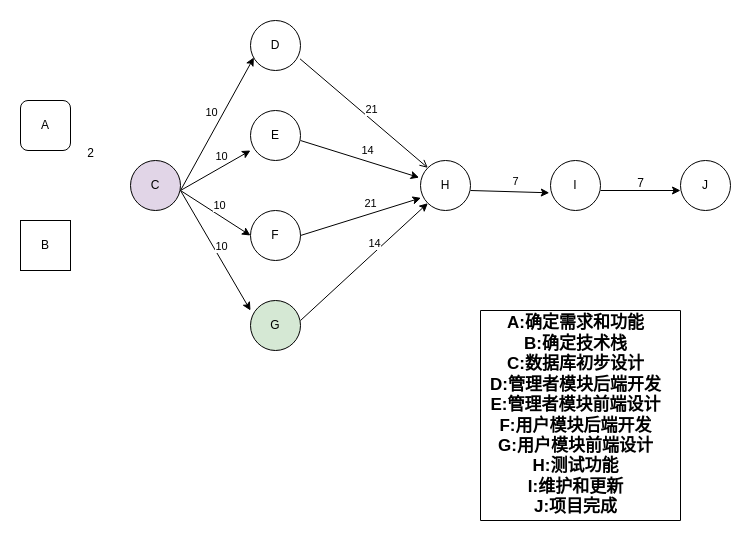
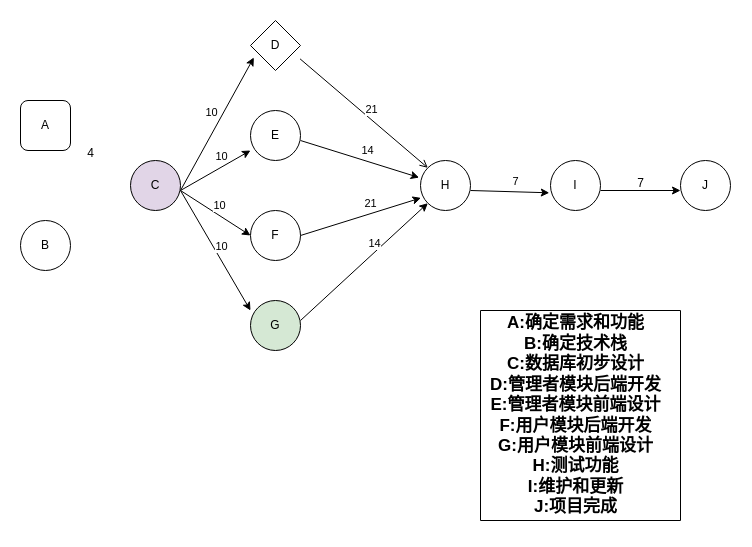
  <mxCell id="0" />
  <mxCell id="1" parent="0" />
  <mxCell id="2" value="A" style="whiteSpace=wrap;html=1;aspect=fixed;rounded=1;" vertex="1" parent="1"><mxGeometry x="20" y="100" width="50" height="50" as="geometry" /></mxCell>
- <mxCell id="3" value="B" style="whiteSpace=wrap;html=1;aspect=fixed;rounded=0;" vertex="1" parent="1"><mxGeometry x="20" y="220" width="50" height="50" as="geometry" /></mxCell>
+ <mxCell id="3" value="B" style="ellipse;whiteSpace=wrap;html=1;aspect=fixed;" vertex="1" parent="1"><mxGeometry x="20" y="220" width="50" height="50" as="geometry" /></mxCell>
  <mxCell id="4" value="C" style="ellipse;whiteSpace=wrap;html=1;aspect=fixed;fillColor=#e1d5e7;" vertex="1" parent="1"><mxGeometry x="130" y="160" width="50" height="50" as="geometry" /></mxCell>
- <mxCell id="5" value="D" style="ellipse;whiteSpace=wrap;html=1;aspect=fixed;" vertex="1" parent="1"><mxGeometry x="250" y="20" width="50" height="50" as="geometry" /></mxCell>
+ <mxCell id="5" value="D" style="rhombus;whiteSpace=wrap;html=1;aspect=fixed;" vertex="1" parent="1"><mxGeometry x="250" y="20" width="50" height="50" as="geometry" /></mxCell>
  <mxCell id="6" value="E" style="ellipse;whiteSpace=wrap;html=1;aspect=fixed;" vertex="1" parent="1"><mxGeometry x="250" y="110" width="50" height="50" as="geometry" /></mxCell>
  <mxCell id="7" value="F" style="ellipse;whiteSpace=wrap;html=1;aspect=fixed;" vertex="1" parent="1"><mxGeometry x="250" y="210" width="50" height="50" as="geometry" /></mxCell>
  <mxCell id="8" value="G" style="ellipse;whiteSpace=wrap;html=1;aspect=fixed;fillColor=#d5e8d4;" vertex="1" parent="1"><mxGeometry x="250" y="300" width="50" height="50" as="geometry" /></mxCell>
  <mxCell id="9" value="H" style="ellipse;whiteSpace=wrap;html=1;aspect=fixed;" vertex="1" parent="1"><mxGeometry x="420" y="160" width="50" height="50" as="geometry" /></mxCell>
  <mxCell id="10" value="I" style="ellipse;whiteSpace=wrap;html=1;aspect=fixed;" vertex="1" parent="1"><mxGeometry x="550" y="160" width="50" height="50" as="geometry" /></mxCell>
  <mxCell id="11" value="" style="endArrow=classic;html=1;rounded=0;entryX=0.067;entryY=0.74;entryDx=0;entryDy=0;entryPerimeter=0;" edge="1" parent="1" target="5"><mxGeometry relative="1" as="geometry"><mxPoint x="180" y="190" as="sourcePoint" /><mxPoint x="250" y="220" as="targetPoint" /><Array as="points" /></mxGeometry></mxCell>
  <mxCell id="12" value="10" style="edgeLabel;html=1;align=center;verticalAlign=middle;resizable=0;points=[];" vertex="1" connectable="0" parent="11"><mxGeometry x="0.133" y="-2" relative="1" as="geometry"><mxPoint x="-13" y="-4" as="offset" /></mxGeometry></mxCell>
  <mxCell id="13" value="" style="endArrow=classic;html=1;rounded=0;entryX=0;entryY=0.5;entryDx=0;entryDy=0;" edge="1" parent="1" target="7"><mxGeometry relative="1" as="geometry"><mxPoint x="180" y="190" as="sourcePoint" /><mxPoint x="250" y="220" as="targetPoint" /><Array as="points" /></mxGeometry></mxCell>
  <mxCell id="14" value="10" style="edgeLabel;html=1;align=center;verticalAlign=middle;resizable=0;points=[];" vertex="1" connectable="0" parent="13"><mxGeometry x="0.133" y="-2" relative="1" as="geometry"><mxPoint y="-13" as="offset" /></mxGeometry></mxCell>
  <mxCell id="15" value="" style="endArrow=classic;html=1;rounded=0;entryX=0;entryY=0.8;entryDx=0;entryDy=0;entryPerimeter=0;" edge="1" parent="1" target="6"><mxGeometry relative="1" as="geometry"><mxPoint x="180" y="190" as="sourcePoint" /><mxPoint x="250" y="220" as="targetPoint" /><Array as="points" /></mxGeometry></mxCell>
  <mxCell id="16" value="10" style="edgeLabel;html=1;align=center;verticalAlign=middle;resizable=0;points=[];" vertex="1" connectable="0" parent="15"><mxGeometry x="0.133" y="-2" relative="1" as="geometry"><mxPoint y="-13" as="offset" /></mxGeometry></mxCell>
  <mxCell id="17" value="" style="endArrow=classic;html=1;rounded=0;entryX=0;entryY=0.2;entryDx=0;entryDy=0;entryPerimeter=0;" edge="1" parent="1" target="8"><mxGeometry relative="1" as="geometry"><mxPoint x="180" y="190" as="sourcePoint" /><mxPoint x="250" y="225" as="targetPoint" /><Array as="points" /></mxGeometry></mxCell>
  <mxCell id="18" value="10" style="edgeLabel;html=1;align=center;verticalAlign=middle;resizable=0;points=[];" vertex="1" connectable="0" parent="17"><mxGeometry x="0.133" y="-2" relative="1" as="geometry"><mxPoint x="2" y="-14" as="offset" /></mxGeometry></mxCell>
  <mxCell id="19" value="" style="endArrow=open;html=1;rounded=0;entryX=0;entryY=0;entryDx=0;entryDy=0;exitX=0.991;exitY=0.767;exitDx=0;exitDy=0;exitPerimeter=0;" edge="1" parent="1" source="5" target="9"><mxGeometry relative="1" as="geometry"><mxPoint x="310" y="65" as="sourcePoint" /><mxPoint x="380" y="100" as="targetPoint" /><Array as="points" /></mxGeometry></mxCell>
  <mxCell id="20" value="21" style="edgeLabel;html=1;align=center;verticalAlign=middle;resizable=0;points=[];" vertex="1" connectable="0" parent="19"><mxGeometry x="0.133" y="-2" relative="1" as="geometry"><mxPoint y="-13" as="offset" /></mxGeometry></mxCell>
  <mxCell id="21" value="" style="endArrow=classic;html=1;rounded=0;entryX=-0.028;entryY=0.341;entryDx=0;entryDy=0;entryPerimeter=0;" edge="1" parent="1" target="9"><mxGeometry relative="1" as="geometry"><mxPoint x="300" y="140" as="sourcePoint" /><mxPoint x="370" y="175" as="targetPoint" /><Array as="points" /></mxGeometry></mxCell>
  <mxCell id="22" value="14" style="edgeLabel;html=1;align=center;verticalAlign=middle;resizable=0;points=[];" vertex="1" connectable="0" parent="21"><mxGeometry x="0.133" y="-2" relative="1" as="geometry"><mxPoint y="-13" as="offset" /></mxGeometry></mxCell>
  <mxCell id="23" value="" style="endArrow=classic;html=1;rounded=0;entryX=0.01;entryY=0.748;entryDx=0;entryDy=0;entryPerimeter=0;" edge="1" parent="1" target="9"><mxGeometry relative="1" as="geometry"><mxPoint x="300" y="235" as="sourcePoint" /><mxPoint x="370" y="270" as="targetPoint" /><Array as="points" /></mxGeometry></mxCell>
  <mxCell id="24" value="21" style="edgeLabel;html=1;align=center;verticalAlign=middle;resizable=0;points=[];" vertex="1" connectable="0" parent="23"><mxGeometry x="0.133" y="-2" relative="1" as="geometry"><mxPoint y="-13" as="offset" /></mxGeometry></mxCell>
  <mxCell id="25" value="" style="endArrow=classic;html=1;rounded=0;entryX=0;entryY=1;entryDx=0;entryDy=0;" edge="1" parent="1" target="9"><mxGeometry relative="1" as="geometry"><mxPoint x="300" y="320" as="sourcePoint" /><mxPoint x="370" y="355" as="targetPoint" /><Array as="points" /></mxGeometry></mxCell>
  <mxCell id="26" value="14" style="edgeLabel;html=1;align=center;verticalAlign=middle;resizable=0;points=[];" vertex="1" connectable="0" parent="25"><mxGeometry x="0.133" y="-2" relative="1" as="geometry"><mxPoint y="-13" as="offset" /></mxGeometry></mxCell>
  <mxCell id="27" value="" style="endArrow=classic;html=1;rounded=0;entryX=-0.024;entryY=0.646;entryDx=0;entryDy=0;entryPerimeter=0;" edge="1" parent="1" target="10"><mxGeometry relative="1" as="geometry"><mxPoint x="470" y="190" as="sourcePoint" /><mxPoint x="540" y="225" as="targetPoint" /><Array as="points" /></mxGeometry></mxCell>
  <mxCell id="28" value="7" style="edgeLabel;html=1;align=center;verticalAlign=middle;resizable=0;points=[];" vertex="1" connectable="0" parent="27"><mxGeometry x="0.133" y="-2" relative="1" as="geometry"><mxPoint y="-13" as="offset" /></mxGeometry></mxCell>
  <mxCell id="29" value="" style="swimlane;startSize=0;" vertex="1" parent="1"><mxGeometry x="480" y="310" width="200" height="210" as="geometry" /></mxCell>
- <mxCell id="30" value="2" style="text;html=1;align=center;verticalAlign=middle;resizable=0;points=[];autosize=1;strokeColor=none;fillColor=none;" vertex="1" parent="1"><mxGeometry x="75" y="138" width="30" height="30" as="geometry" /></mxCell>
+ <mxCell id="30" value="4" style="text;html=1;align=center;verticalAlign=middle;resizable=0;points=[];autosize=1;strokeColor=none;fillColor=none;" vertex="1" parent="1"><mxGeometry x="75" y="138" width="30" height="30" as="geometry" /></mxCell>
  <mxCell id="31" value="J" style="ellipse;whiteSpace=wrap;html=1;aspect=fixed;" vertex="1" parent="1"><mxGeometry x="680" y="160" width="50" height="50" as="geometry" /></mxCell>
  <mxCell id="32" value="" style="endArrow=classic;html=1;rounded=0;" edge="1" parent="1"><mxGeometry relative="1" as="geometry"><mxPoint x="600" y="190" as="sourcePoint" /><mxPoint x="680" y="190" as="targetPoint" /></mxGeometry></mxCell>
  <mxCell id="33" value="7" style="text;html=1;align=center;verticalAlign=middle;resizable=0;points=[];autosize=1;strokeColor=none;fillColor=none;" vertex="1" parent="1"><mxGeometry x="625" y="168" width="30" height="30" as="geometry" /></mxCell>
  <mxCell id="34" value="&lt;div style=&quot;line-height: 120%; font-size: 17px;&quot;&gt;&lt;b&gt;A:确定需求和功能&lt;/b&gt;&lt;/div&gt;&lt;div style=&quot;line-height: 120%; font-size: 17px;&quot;&gt;&lt;b&gt;B:确定技术栈&lt;/b&gt;&lt;/div&gt;&lt;div style=&quot;line-height: 120%; font-size: 17px;&quot;&gt;&lt;b&gt;C:数据库初步设计&lt;/b&gt;&lt;/div&gt;&lt;div style=&quot;line-height: 120%; font-size: 17px;&quot;&gt;&lt;b&gt;D:管理者模块后端开发&lt;/b&gt;&lt;/div&gt;&lt;div style=&quot;line-height: 120%; font-size: 17px;&quot;&gt;&lt;b&gt;E:管理者模块前端设计&lt;/b&gt;&lt;/div&gt;&lt;div style=&quot;line-height: 120%; font-size: 17px;&quot;&gt;&lt;b&gt;F:用户模块后端开发&lt;/b&gt;&lt;/div&gt;&lt;div style=&quot;line-height: 120%; font-size: 17px;&quot;&gt;&lt;b&gt;G:用户模块前端设计&lt;/b&gt;&lt;/div&gt;&lt;div style=&quot;line-height: 120%; font-size: 17px;&quot;&gt;&lt;b&gt;H:测试功能&lt;/b&gt;&lt;/div&gt;&lt;div style=&quot;line-height: 120%; font-size: 17px;&quot;&gt;&lt;b&gt;I:维护和更新&lt;/b&gt;&lt;/div&gt;&lt;div style=&quot;line-height: 120%; font-size: 17px;&quot;&gt;&lt;b&gt;J:项目完成&lt;/b&gt;&lt;/div&gt;" style="text;html=1;align=center;verticalAlign=middle;resizable=0;points=[];autosize=1;strokeColor=none;fillColor=none;" vertex="1" parent="1"><mxGeometry x="480" y="305" width="190" height="220" as="geometry" /></mxCell>
